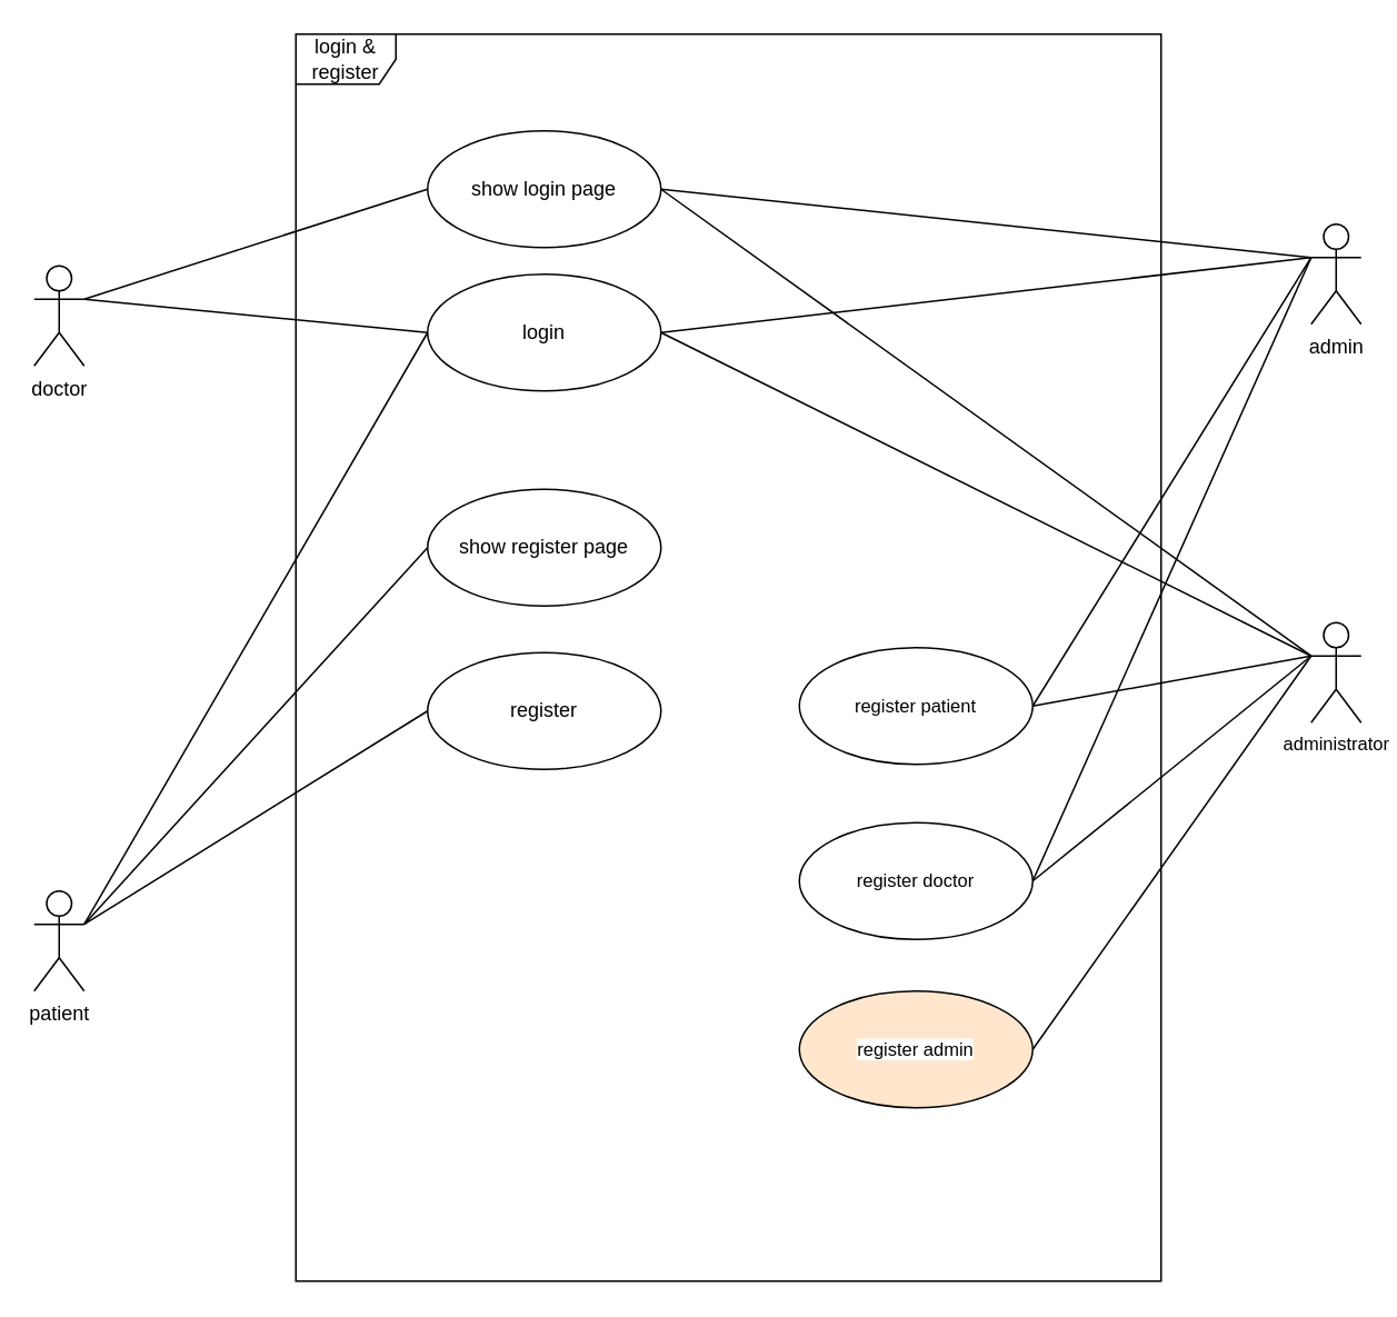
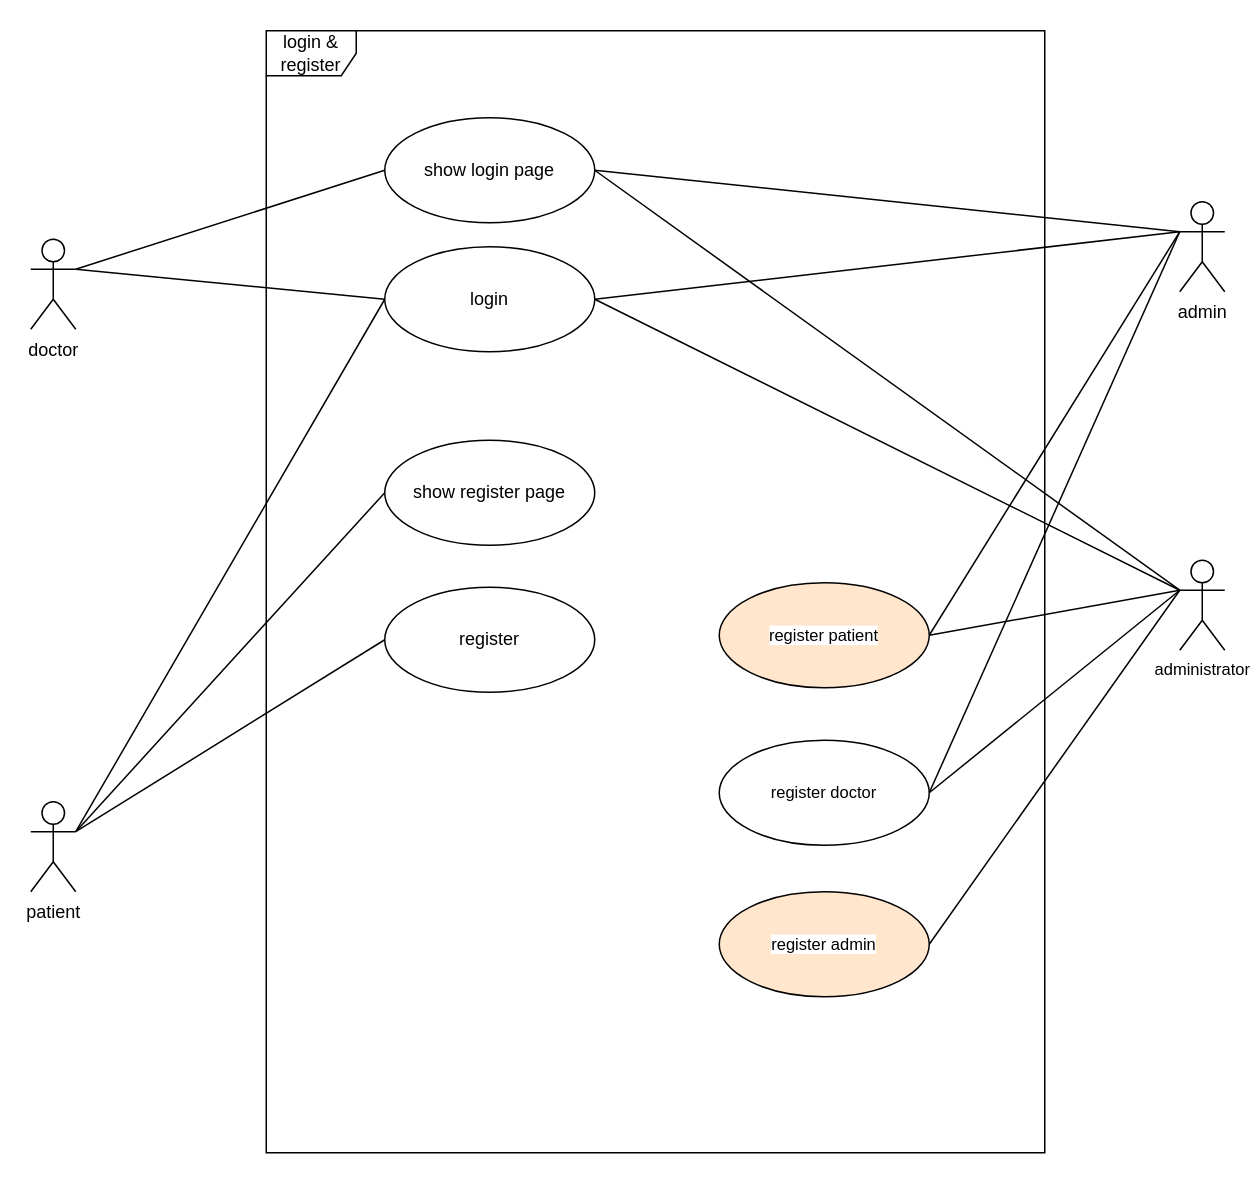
  <mxCell id="0" />
  <mxCell id="1" parent="0" />
  <mxCell id="2" value="login &amp;amp; register" style="shape=umlFrame;whiteSpace=wrap;html=1;pointerEvents=0;" vertex="1" parent="1"><mxGeometry x="177" y="20" width="519" height="748" as="geometry" /></mxCell>
  <mxCell id="3" style="shape=connector;rounded=0;orthogonalLoop=1;jettySize=auto;html=1;exitX=1;exitY=0.333;exitDx=0;exitDy=0;exitPerimeter=0;entryX=0;entryY=0.5;entryDx=0;entryDy=0;strokeColor=default;align=center;verticalAlign=middle;fontFamily=Helvetica;fontSize=11;fontColor=default;labelBackgroundColor=default;endArrow=none;startFill=0;" edge="1" parent="1" source="6" target="16"><mxGeometry relative="1" as="geometry" /></mxCell>
  <mxCell id="4" style="shape=connector;rounded=0;orthogonalLoop=1;jettySize=auto;html=1;exitX=1;exitY=0.333;exitDx=0;exitDy=0;exitPerimeter=0;entryX=0;entryY=0.5;entryDx=0;entryDy=0;strokeColor=default;align=center;verticalAlign=middle;fontFamily=Helvetica;fontSize=11;fontColor=default;labelBackgroundColor=default;endArrow=none;startFill=0;" edge="1" parent="1" source="6" target="17"><mxGeometry relative="1" as="geometry" /></mxCell>
  <mxCell id="5" style="shape=connector;rounded=0;orthogonalLoop=1;jettySize=auto;html=1;exitX=1;exitY=0.333;exitDx=0;exitDy=0;exitPerimeter=0;entryX=0;entryY=0.5;entryDx=0;entryDy=0;strokeColor=default;align=center;verticalAlign=middle;fontFamily=Helvetica;fontSize=11;fontColor=default;labelBackgroundColor=default;endArrow=none;startFill=0;" edge="1" parent="1" source="6" target="18"><mxGeometry relative="1" as="geometry" /></mxCell>
  <mxCell id="6" value="patient" style="shape=umlActor;verticalLabelPosition=bottom;verticalAlign=top;html=1;" vertex="1" parent="1"><mxGeometry x="20" y="534" width="30" height="60" as="geometry" /></mxCell>
  <mxCell id="7" style="shape=connector;rounded=0;orthogonalLoop=1;jettySize=auto;html=1;exitX=1;exitY=0.333;exitDx=0;exitDy=0;exitPerimeter=0;entryX=0;entryY=0.5;entryDx=0;entryDy=0;strokeColor=default;align=center;verticalAlign=middle;fontFamily=Helvetica;fontSize=11;fontColor=default;labelBackgroundColor=default;endArrow=none;startFill=0;" edge="1" parent="1" source="9" target="15"><mxGeometry relative="1" as="geometry" /></mxCell>
  <mxCell id="8" style="shape=connector;rounded=0;orthogonalLoop=1;jettySize=auto;html=1;exitX=1;exitY=0.333;exitDx=0;exitDy=0;exitPerimeter=0;entryX=0;entryY=0.5;entryDx=0;entryDy=0;strokeColor=default;align=center;verticalAlign=middle;fontFamily=Helvetica;fontSize=11;fontColor=default;labelBackgroundColor=default;endArrow=none;startFill=0;" edge="1" parent="1" source="9" target="16"><mxGeometry relative="1" as="geometry" /></mxCell>
  <mxCell id="9" value="doctor" style="shape=umlActor;verticalLabelPosition=bottom;verticalAlign=top;html=1;" vertex="1" parent="1"><mxGeometry x="20" y="159" width="30" height="60" as="geometry" /></mxCell>
  <mxCell id="10" style="shape=connector;rounded=0;orthogonalLoop=1;jettySize=auto;html=1;exitX=0;exitY=0.333;exitDx=0;exitDy=0;exitPerimeter=0;entryX=1;entryY=0.5;entryDx=0;entryDy=0;strokeColor=default;align=center;verticalAlign=middle;fontFamily=Helvetica;fontSize=11;fontColor=default;labelBackgroundColor=default;startFill=0;endArrow=none;" edge="1" parent="1" source="14" target="15"><mxGeometry relative="1" as="geometry" /></mxCell>
  <mxCell id="11" style="shape=connector;rounded=0;orthogonalLoop=1;jettySize=auto;html=1;exitX=0;exitY=0.333;exitDx=0;exitDy=0;exitPerimeter=0;entryX=1;entryY=0.5;entryDx=0;entryDy=0;strokeColor=default;align=center;verticalAlign=middle;fontFamily=Helvetica;fontSize=11;fontColor=default;labelBackgroundColor=default;startFill=0;endArrow=none;" edge="1" parent="1" source="14" target="16"><mxGeometry relative="1" as="geometry" /></mxCell>
  <mxCell id="12" style="edgeStyle=none;shape=connector;rounded=0;orthogonalLoop=1;jettySize=auto;html=1;exitX=0;exitY=0.333;exitDx=0;exitDy=0;exitPerimeter=0;entryX=1;entryY=0.5;entryDx=0;entryDy=0;strokeColor=default;align=center;verticalAlign=middle;fontFamily=Helvetica;fontSize=11;fontColor=default;labelBackgroundColor=default;startFill=0;endArrow=none;" edge="1" parent="1" source="14" target="27"><mxGeometry relative="1" as="geometry" /></mxCell>
  <mxCell id="13" style="edgeStyle=none;shape=connector;rounded=0;orthogonalLoop=1;jettySize=auto;html=1;exitX=0;exitY=0.333;exitDx=0;exitDy=0;exitPerimeter=0;entryX=1;entryY=0.5;entryDx=0;entryDy=0;strokeColor=default;align=center;verticalAlign=middle;fontFamily=Helvetica;fontSize=11;fontColor=default;labelBackgroundColor=default;startFill=0;endArrow=none;" edge="1" parent="1" source="14" target="26"><mxGeometry relative="1" as="geometry" /></mxCell>
  <mxCell id="14" value="admin" style="shape=umlActor;verticalLabelPosition=bottom;verticalAlign=top;html=1;" vertex="1" parent="1"><mxGeometry x="786" y="134" width="30" height="60" as="geometry" /></mxCell>
  <mxCell id="15" value="show login page" style="ellipse;whiteSpace=wrap;html=1;" vertex="1" parent="1"><mxGeometry x="256" y="78" width="140" height="70" as="geometry" /></mxCell>
  <mxCell id="16" value="login" style="ellipse;whiteSpace=wrap;html=1;" vertex="1" parent="1"><mxGeometry x="256" y="164" width="140" height="70" as="geometry" /></mxCell>
  <mxCell id="17" value="show register page" style="ellipse;whiteSpace=wrap;html=1;" vertex="1" parent="1"><mxGeometry x="256" y="293" width="140" height="70" as="geometry" /></mxCell>
  <mxCell id="18" value="register" style="ellipse;whiteSpace=wrap;html=1;" vertex="1" parent="1"><mxGeometry x="256" y="391" width="140" height="70" as="geometry" /></mxCell>
  <mxCell id="19" style="shape=connector;rounded=0;orthogonalLoop=1;jettySize=auto;html=1;exitX=0;exitY=0.333;exitDx=0;exitDy=0;exitPerimeter=0;entryX=1;entryY=0.5;entryDx=0;entryDy=0;strokeColor=default;align=center;verticalAlign=middle;fontFamily=Helvetica;fontSize=11;fontColor=default;labelBackgroundColor=default;startFill=0;endArrow=none;" edge="1" parent="1" source="24" target="15"><mxGeometry relative="1" as="geometry" /></mxCell>
  <mxCell id="20" style="shape=connector;rounded=0;orthogonalLoop=1;jettySize=auto;html=1;exitX=0;exitY=0.333;exitDx=0;exitDy=0;exitPerimeter=0;entryX=1;entryY=0.5;entryDx=0;entryDy=0;strokeColor=default;align=center;verticalAlign=middle;fontFamily=Helvetica;fontSize=11;fontColor=default;labelBackgroundColor=default;startFill=0;endArrow=none;" edge="1" parent="1" source="24" target="16"><mxGeometry relative="1" as="geometry" /></mxCell>
  <mxCell id="21" style="edgeStyle=none;shape=connector;rounded=0;orthogonalLoop=1;jettySize=auto;html=1;exitX=0;exitY=0.333;exitDx=0;exitDy=0;exitPerimeter=0;entryX=1;entryY=0.5;entryDx=0;entryDy=0;strokeColor=default;align=center;verticalAlign=middle;fontFamily=Helvetica;fontSize=11;fontColor=default;labelBackgroundColor=default;startFill=0;endArrow=none;" edge="1" parent="1" source="24" target="27"><mxGeometry relative="1" as="geometry" /></mxCell>
  <mxCell id="22" style="edgeStyle=none;shape=connector;rounded=0;orthogonalLoop=1;jettySize=auto;html=1;exitX=0;exitY=0.333;exitDx=0;exitDy=0;exitPerimeter=0;entryX=1;entryY=0.5;entryDx=0;entryDy=0;strokeColor=default;align=center;verticalAlign=middle;fontFamily=Helvetica;fontSize=11;fontColor=default;labelBackgroundColor=default;startFill=0;endArrow=none;" edge="1" parent="1" source="24" target="26"><mxGeometry relative="1" as="geometry" /></mxCell>
  <mxCell id="23" style="edgeStyle=none;shape=connector;rounded=0;orthogonalLoop=1;jettySize=auto;html=1;exitX=0;exitY=0.333;exitDx=0;exitDy=0;exitPerimeter=0;entryX=1;entryY=0.5;entryDx=0;entryDy=0;strokeColor=default;align=center;verticalAlign=middle;fontFamily=Helvetica;fontSize=11;fontColor=default;labelBackgroundColor=default;startFill=0;endArrow=none;" edge="1" parent="1" source="24" target="25"><mxGeometry relative="1" as="geometry" /></mxCell>
  <mxCell id="24" value="administrator" style="shape=umlActor;verticalLabelPosition=bottom;verticalAlign=top;html=1;fontFamily=Helvetica;fontSize=11;fontColor=default;labelBackgroundColor=default;" vertex="1" parent="1"><mxGeometry x="786" y="373" width="30" height="60" as="geometry" /></mxCell>
  <mxCell id="25" value="register admin" style="ellipse;whiteSpace=wrap;html=1;fontFamily=Helvetica;fontSize=11;fontColor=default;labelBackgroundColor=default;fillColor=#ffe6cc;" vertex="1" parent="1"><mxGeometry x="479" y="594" width="140" height="70" as="geometry" /></mxCell>
  <mxCell id="26" value="register doctor" style="ellipse;whiteSpace=wrap;html=1;fontFamily=Helvetica;fontSize=11;fontColor=default;labelBackgroundColor=default;" vertex="1" parent="1"><mxGeometry x="479" y="493" width="140" height="70" as="geometry" /></mxCell>
- <mxCell id="27" value="register patient" style="ellipse;whiteSpace=wrap;html=1;fontFamily=Helvetica;fontSize=11;fontColor=default;labelBackgroundColor=default;" vertex="1" parent="1"><mxGeometry x="479" y="388" width="140" height="70" as="geometry" /></mxCell>
+ <mxCell id="27" value="register patient" style="ellipse;whiteSpace=wrap;html=1;fontFamily=Helvetica;fontSize=11;fontColor=default;labelBackgroundColor=default;fillColor=#ffe6cc;" vertex="1" parent="1"><mxGeometry x="479" y="388" width="140" height="70" as="geometry" /></mxCell>
